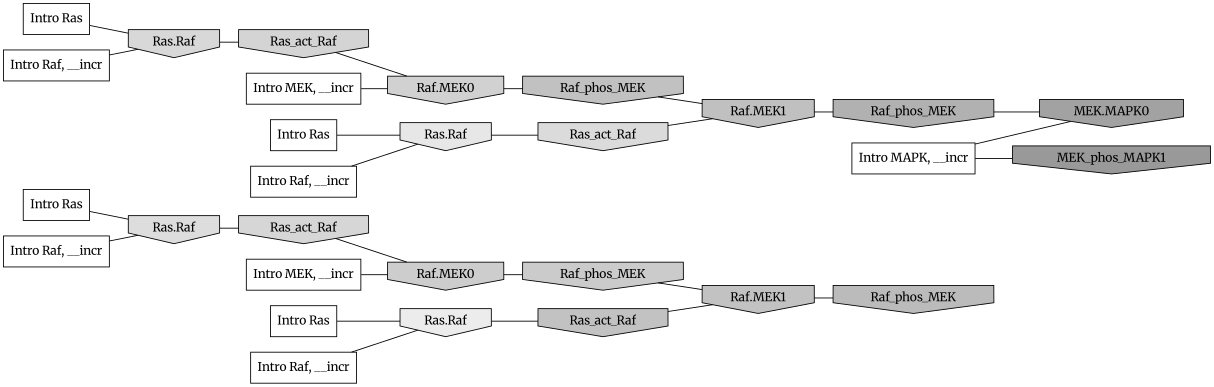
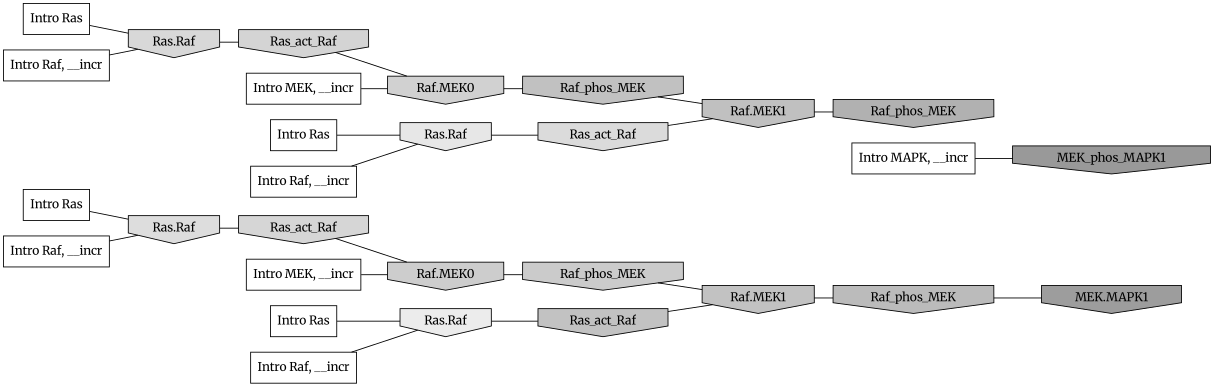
  digraph {
    fontname=Merriweather
    rankdir=LR
    ranksep=0.30
    node [fillcolor="0.000 0.000 1.000" fontname=Merriweather shape=invhouse style=filled]
    edge [color="0.000 0.000 0.000" dir=none fontname=Merriweather]
    n1 [label="Intro Ras" shape=rectangle]
    n2 [fillcolor="0.000 0.000 0.865" label="Ras.Raf"]
    n3 [fillcolor="0.000 0.000 0.837" label=Ras_act_Raf]
    n4 [label="Intro Ras" shape=rectangle]
    n5 [fillcolor="0.000 0.000 0.846" label="Ras.Raf"]
    n6 [fillcolor="0.000 0.000 0.831" label=Ras_act_Raf]
    n7 [label="Intro Ras" shape=rectangle]
    n8 [fillcolor="0.000 0.000 0.905" label="Ras.Raf"]
    n9 [fillcolor="0.000 0.000 0.857" label=Ras_act_Raf]
    n10 [label="Intro Ras" shape=rectangle]
    n11 [fillcolor="0.000 0.000 0.922" label="Ras.Raf"]
    n12 [fillcolor="0.000 0.000 0.760" label=Ras_act_Raf]
    n13 [label="Intro Raf, __incr" shape=rectangle]
    n14 [label="Intro Raf, __incr" shape=rectangle]
    n15 [label="Intro Raf, __incr" shape=rectangle]
    n16 [label="Intro Raf, __incr" shape=rectangle]
    n17 [label="Intro MEK, __incr" shape=rectangle]
    n18 [fillcolor="0.000 0.000 0.820" label="Raf.MEK0"]
    n19 [fillcolor="0.000 0.000 0.755" label=Raf_phos_MEK]
    n20 [label="Intro MEK, __incr" shape=rectangle]
    n21 [fillcolor="0.000 0.000 0.803" label="Raf.MEK0"]
    n22 [fillcolor="0.000 0.000 0.795" label=Raf_phos_MEK]
    n23 [label="Intro MAPK, __incr" shape=rectangle]
-   n24 [fillcolor="0.000 0.000 0.634" label="MEK.MAPK0"]
    n25 [fillcolor="0.000 0.000 0.600" label=MEK_phos_MAPK1]
    n26 [fillcolor="0.000 0.000 0.760" label="Raf.MEK1"]
    n27 [fillcolor="0.000 0.000 0.752" label="Raf.MEK1"]
    n28 [fillcolor="0.000 0.000 0.695" label=Raf_phos_MEK]
    n29 [fillcolor="0.000 0.000 0.733" label=Raf_phos_MEK]
+   n30 [fillcolor="0.000 0.000 0.614" label="MEK.MAPK1"]
    n1 -> n2
    n2 -> n3
    n3 -> n21
    n4 -> n5
    n5 -> n6
    n6 -> n18
    n7 -> n8
    n8 -> n9
    n9 -> n27
    n10 -> n11
    n11 -> n12
    n12 -> n26
    n13 -> n8
    n14 -> n2
    n15 -> n5
    n16 -> n11
    n17 -> n18
    n18 -> n19
    n19 -> n27
    n20 -> n21
    n21 -> n22
    n22 -> n26
-   n23 -> n24
    n23 -> n25
    n26 -> n29
    n27 -> n28
-   n28 -> n24
+   n29 -> n30
  }
